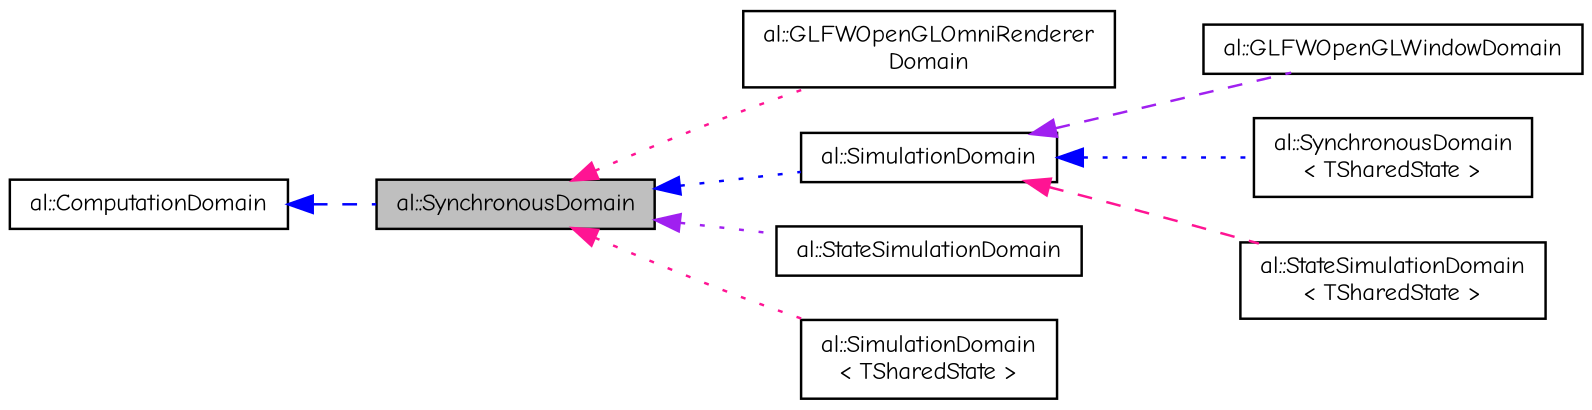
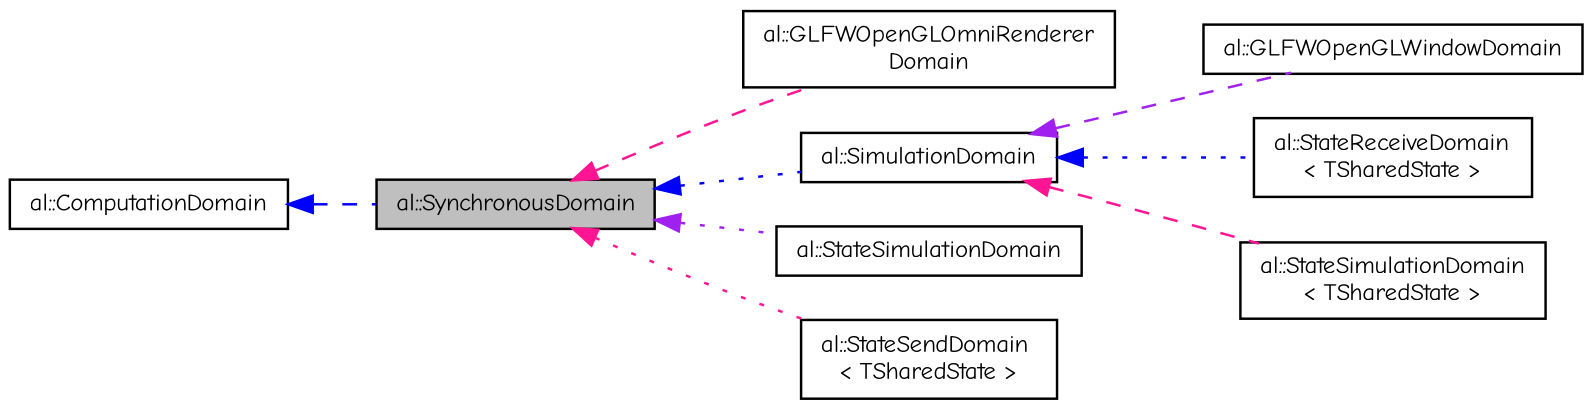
  digraph {
    fontname="Comic Neue"
    rankdir=LR
    node [color=black fontname="Comic Neue" fontsize=10 shape=record]
    edge [color=deeppink dir=back fontname="Comic Neue" fontsize=10 labelfontname="FreeSans.ttf" labelfontsize=10 style=dotted]
    n1 [fillcolor=grey75 fontcolor=black height=0.2 label="al::SynchronousDomain" style=filled width=0.4]
    n2 [height=0.2 label="al::GLFWOpenGLOmniRenderer\lDomain" width=0.4]
    n3 [height=0.2 label="al::SimulationDomain" width=0.4]
    n4 [height=0.2 label="al::StateSimulationDomain" width=0.4]
-   n5 [height=0.2 label="al::SimulationDomain\l\< TSharedState \>" width=0.4]
+   n5 [height=0.2 label="al::StateSendDomain\l\< TSharedState \>" width=0.4]
    n6 [height=0.2 label="al::GLFWOpenGLWindowDomain" width=0.4]
-   n7 [height=0.2 label="al::SynchronousDomain\l\< TSharedState \>" width=0.4]
+   n7 [height=0.2 label="al::StateReceiveDomain\l\< TSharedState \>" width=0.4]
    n8 [height=0.2 label="al::StateSimulationDomain\l\< TSharedState \>" width=0.4]
    n9 [height=0.2 label="al::ComputationDomain" width=0.4]
-   n1 -> n2
+   n1 -> n2 [style=dashed]
    n1 -> n3 [color=blue]
    n1 -> n4 [color=purple]
    n1 -> n5
    n3 -> n6 [color=purple style=dashed]
    n3 -> n7 [color=blue]
    n3 -> n8 [style=dashed]
    n9 -> n1 [color=blue style=dashed]
  }
